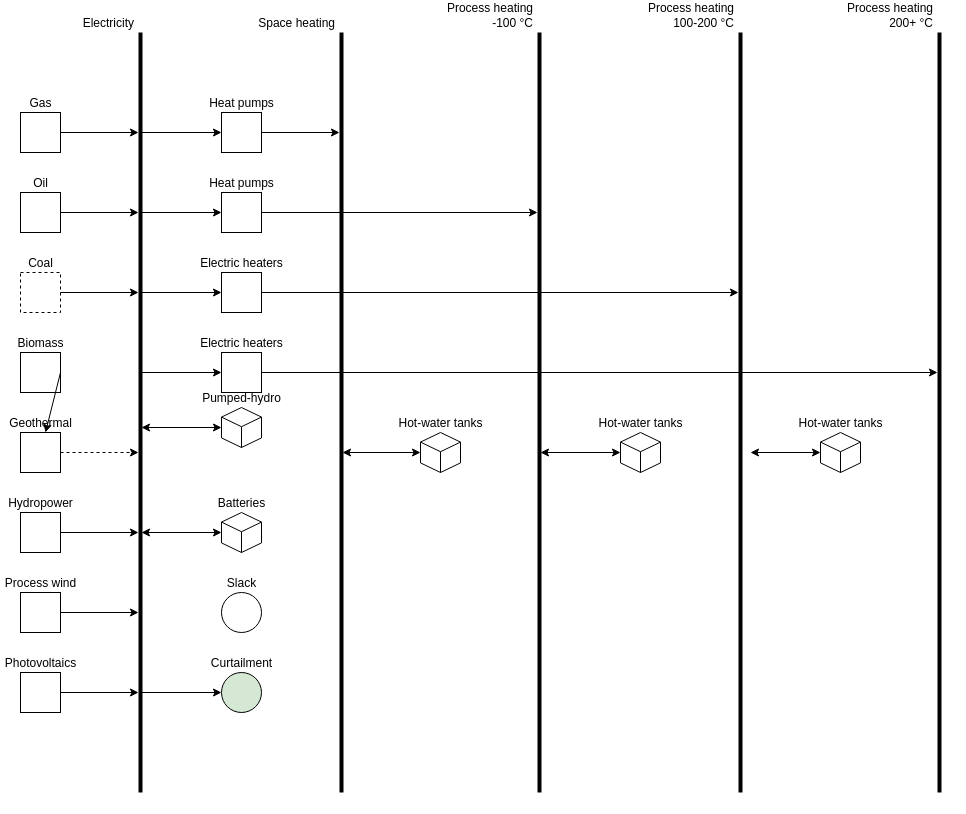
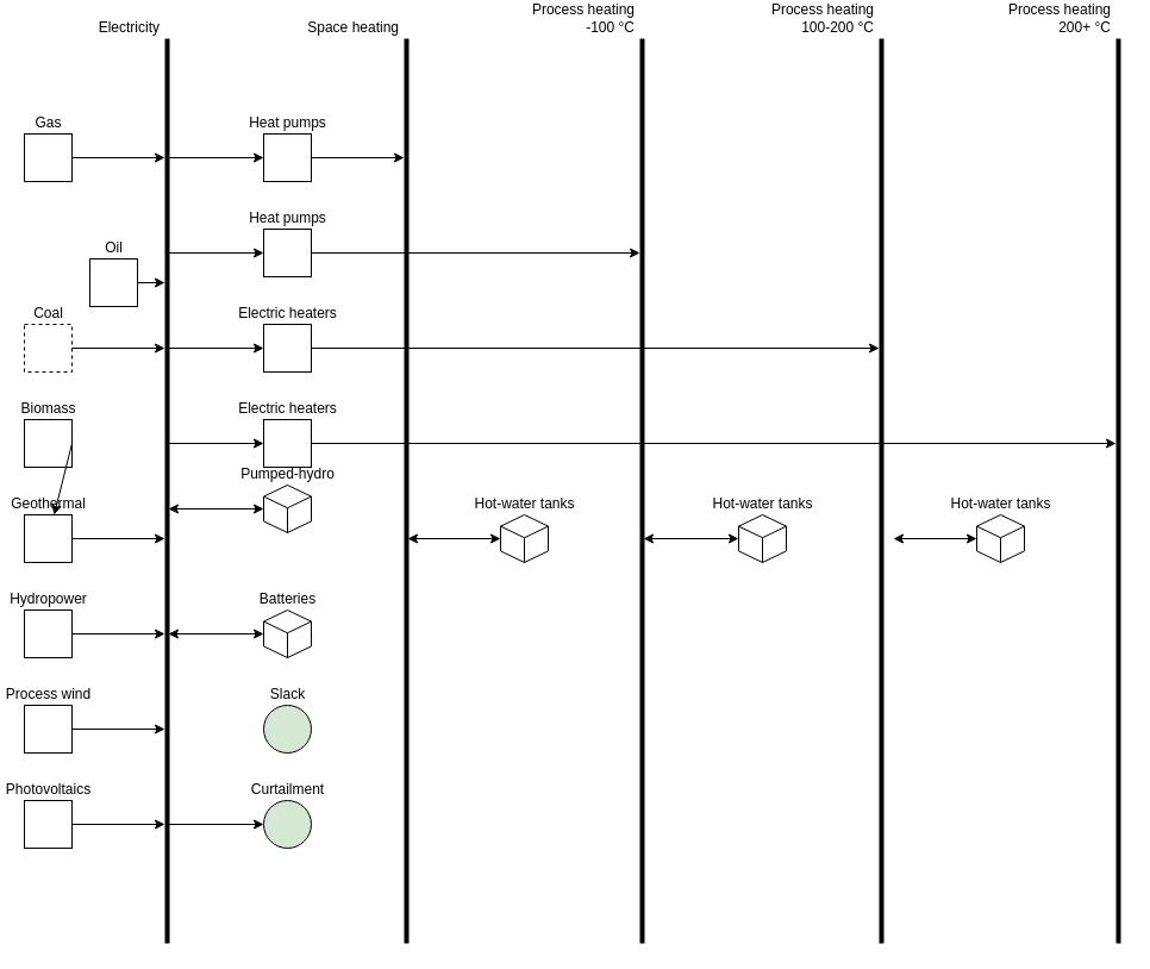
  <mxCell id="0" />
  <mxCell id="1" parent="0" />
  <mxCell id="2" value="Electricity" style="line;strokeWidth=4;direction=south;html=1;perimeter=backbonePerimeter;points=[];outlineConnect=0;labelPosition=left;verticalLabelPosition=top;align=right;verticalAlign=bottom;horizontal=1;spacingTop=8;spacing=2;" vertex="1" parent="1"><mxGeometry x="135" y="20" width="10" height="760" as="geometry" /></mxCell>
  <mxCell id="3" value="Space heating" style="line;strokeWidth=4;direction=south;html=1;perimeter=backbonePerimeter;points=[];outlineConnect=0;labelPosition=left;verticalLabelPosition=top;align=right;verticalAlign=bottom;horizontal=1;spacingTop=8;spacing=2;" vertex="1" parent="1"><mxGeometry x="336" y="20" width="10" height="760" as="geometry" /></mxCell>
  <mxCell id="4" value="Process heating&lt;br&gt;100-200 °C" style="line;strokeWidth=4;direction=south;html=1;perimeter=backbonePerimeter;points=[];outlineConnect=0;labelPosition=left;verticalLabelPosition=top;align=right;verticalAlign=bottom;horizontal=1;spacingTop=8;spacing=2;" vertex="1" parent="1"><mxGeometry x="735" y="20" width="10" height="760" as="geometry" /></mxCell>
  <mxCell id="5" value="Process heating&lt;br&gt;-100 °C" style="line;strokeWidth=4;direction=south;html=1;perimeter=backbonePerimeter;points=[];outlineConnect=0;labelPosition=left;verticalLabelPosition=top;align=right;verticalAlign=bottom;horizontal=1;spacingTop=8;spacing=2;" vertex="1" parent="1"><mxGeometry x="534" y="20" width="10" height="760" as="geometry" /></mxCell>
  <mxCell id="6" value="Process heating&lt;br&gt;200+&amp;nbsp;°C" style="line;strokeWidth=4;direction=south;html=1;perimeter=backbonePerimeter;points=[];outlineConnect=0;labelPosition=left;verticalLabelPosition=top;align=right;verticalAlign=bottom;horizontal=1;spacingTop=8;spacing=2;" vertex="1" parent="1"><mxGeometry x="934" y="20" width="10" height="760" as="geometry" /></mxCell>
  <mxCell id="7" value="Gas" style="rounded=0;html=1;verticalAlign=bottom;labelPosition=center;verticalLabelPosition=top;align=center;" vertex="1" parent="1"><mxGeometry x="20" y="100" width="40" height="40" as="geometry" /></mxCell>
- <mxCell id="8" value="Oil" style="rounded=0;html=1;verticalAlign=bottom;labelPosition=center;verticalLabelPosition=top;align=center;" vertex="1" parent="1"><mxGeometry x="20" y="180" width="40" height="40" as="geometry" /></mxCell>
+ <mxCell id="8" value="Oil" style="rounded=0;html=1;verticalAlign=bottom;labelPosition=center;verticalLabelPosition=top;align=center;" vertex="1" parent="1"><mxGeometry x="75" y="205" width="40" height="40" as="geometry" /></mxCell>
  <mxCell id="9" value="Coal" style="rounded=0;html=1;verticalAlign=bottom;labelPosition=center;verticalLabelPosition=top;align=center;dashed=1;" vertex="1" parent="1"><mxGeometry x="20" y="260" width="40" height="40" as="geometry" /></mxCell>
  <mxCell id="10" value="Biomass" style="rounded=0;html=1;verticalAlign=bottom;labelPosition=center;verticalLabelPosition=top;align=center;" vertex="1" parent="1"><mxGeometry x="20" y="340" width="40" height="40" as="geometry" /></mxCell>
  <mxCell id="11" value="Geothermal" style="rounded=0;html=1;verticalAlign=bottom;labelPosition=center;verticalLabelPosition=top;align=center;" vertex="1" parent="1"><mxGeometry x="20" y="420" width="40" height="40" as="geometry" /></mxCell>
  <mxCell id="12" value="Hydropower" style="rounded=0;html=1;verticalAlign=bottom;labelPosition=center;verticalLabelPosition=top;align=center;direction=south;" vertex="1" parent="1"><mxGeometry x="20" y="500" width="40" height="40" as="geometry" /></mxCell>
  <mxCell id="13" value="Process wind" style="rounded=0;html=1;verticalAlign=bottom;labelPosition=center;verticalLabelPosition=top;align=center;" vertex="1" parent="1"><mxGeometry x="20" y="580" width="40" height="40" as="geometry" /></mxCell>
  <mxCell id="14" value="Photovoltaics" style="rounded=0;html=1;verticalAlign=bottom;labelPosition=center;verticalLabelPosition=top;align=center;" vertex="1" parent="1"><mxGeometry x="20" y="660" width="40" height="40" as="geometry" /></mxCell>
  <mxCell id="15" value="" style="endArrow=classic;html=1;rounded=0;exitX=1;exitY=0.5;exitDx=0;exitDy=0;" edge="1" parent="1" source="7" target="2"><mxGeometry width="50" height="50" relative="1" as="geometry"><mxPoint x="460" y="470" as="sourcePoint" /><mxPoint x="510" y="420" as="targetPoint" /></mxGeometry></mxCell>
  <mxCell id="16" value="" style="endArrow=classic;html=1;rounded=0;exitX=1;exitY=0.5;exitDx=0;exitDy=0;" edge="1" parent="1" source="8" target="2"><mxGeometry width="50" height="50" relative="1" as="geometry"><mxPoint x="67" y="190" as="sourcePoint" /><mxPoint x="310" y="190" as="targetPoint" /></mxGeometry></mxCell>
  <mxCell id="17" value="" style="endArrow=classic;html=1;rounded=0;exitX=1;exitY=0.5;exitDx=0;exitDy=0;" edge="1" parent="1" source="9" target="2"><mxGeometry width="50" height="50" relative="1" as="geometry"><mxPoint x="80" y="140" as="sourcePoint" /><mxPoint x="323" y="140" as="targetPoint" /></mxGeometry></mxCell>
  <mxCell id="18" value="" style="endArrow=classic;html=1;rounded=0;exitX=1;exitY=0.5;exitDx=0;exitDy=0;" edge="1" parent="1" source="10" target="11"><mxGeometry width="50" height="50" relative="1" as="geometry"><mxPoint x="90" y="150" as="sourcePoint" /><mxPoint x="333" y="150" as="targetPoint" /></mxGeometry></mxCell>
- <mxCell id="19" value="" style="endArrow=classic;html=1;rounded=0;exitX=1;exitY=0.5;exitDx=0;exitDy=0;dashed=1;" edge="1" parent="1" source="11" target="2"><mxGeometry width="50" height="50" relative="1" as="geometry"><mxPoint x="100" y="160" as="sourcePoint" /><mxPoint x="343" y="160" as="targetPoint" /></mxGeometry></mxCell>
+ <mxCell id="19" value="" style="endArrow=classic;html=1;rounded=0;exitX=1;exitY=0.5;exitDx=0;exitDy=0;" edge="1" parent="1" source="11" target="2"><mxGeometry width="50" height="50" relative="1" as="geometry"><mxPoint x="100" y="160" as="sourcePoint" /><mxPoint x="343" y="160" as="targetPoint" /></mxGeometry></mxCell>
  <mxCell id="20" value="" style="endArrow=classic;html=1;rounded=0;exitX=0.5;exitY=0;exitDx=0;exitDy=0;" edge="1" parent="1" source="12" target="2"><mxGeometry width="50" height="50" relative="1" as="geometry"><mxPoint x="110" y="170" as="sourcePoint" /><mxPoint x="353" y="170" as="targetPoint" /></mxGeometry></mxCell>
  <mxCell id="21" value="" style="endArrow=classic;html=1;rounded=0;exitX=1;exitY=0.5;exitDx=0;exitDy=0;" edge="1" parent="1" source="13" target="2"><mxGeometry width="50" height="50" relative="1" as="geometry"><mxPoint x="120" y="180" as="sourcePoint" /><mxPoint x="363" y="180" as="targetPoint" /></mxGeometry></mxCell>
  <mxCell id="22" value="" style="endArrow=classic;html=1;rounded=0;exitX=1;exitY=0.5;exitDx=0;exitDy=0;" edge="1" parent="1" source="14" target="2"><mxGeometry width="50" height="50" relative="1" as="geometry"><mxPoint x="130" y="190" as="sourcePoint" /><mxPoint x="373" y="190" as="targetPoint" /></mxGeometry></mxCell>
  <mxCell id="23" value="Heat pumps" style="rounded=0;html=1;verticalAlign=bottom;labelPosition=center;verticalLabelPosition=top;align=center;" vertex="1" parent="1"><mxGeometry x="221" y="100" width="40" height="40" as="geometry" /></mxCell>
  <mxCell id="24" value="" style="endArrow=classic;html=1;rounded=0;entryX=0;entryY=0.5;entryDx=0;entryDy=0;" edge="1" parent="1" source="2" target="23"><mxGeometry width="50" height="50" relative="1" as="geometry"><mxPoint x="70" y="130" as="sourcePoint" /><mxPoint x="153" y="130" as="targetPoint" /></mxGeometry></mxCell>
  <mxCell id="25" value="" style="endArrow=classic;html=1;rounded=0;exitX=1;exitY=0.5;exitDx=0;exitDy=0;" edge="1" parent="1" source="23" target="3"><mxGeometry width="50" height="50" relative="1" as="geometry"><mxPoint x="80" y="140" as="sourcePoint" /><mxPoint x="163" y="140" as="targetPoint" /></mxGeometry></mxCell>
  <mxCell id="26" value="Heat pumps" style="rounded=0;html=1;verticalAlign=bottom;labelPosition=center;verticalLabelPosition=top;align=center;" vertex="1" parent="1"><mxGeometry x="221" y="180" width="40" height="40" as="geometry" /></mxCell>
  <mxCell id="27" value="" style="endArrow=classic;html=1;rounded=0;entryX=0;entryY=0.5;entryDx=0;entryDy=0;" edge="1" parent="1" source="2" target="26"><mxGeometry width="50" height="50" relative="1" as="geometry"><mxPoint x="160" y="200" as="sourcePoint" /><mxPoint x="310" y="130" as="targetPoint" /></mxGeometry></mxCell>
  <mxCell id="28" value="" style="endArrow=classic;html=1;rounded=0;exitX=1;exitY=0.5;exitDx=0;exitDy=0;" edge="1" parent="1" source="26" target="5"><mxGeometry width="50" height="50" relative="1" as="geometry"><mxPoint x="166" y="140" as="sourcePoint" /><mxPoint x="320" y="140" as="targetPoint" /></mxGeometry></mxCell>
  <mxCell id="29" value="Electric heaters" style="rounded=0;html=1;verticalAlign=bottom;labelPosition=center;verticalLabelPosition=top;align=center;" vertex="1" parent="1"><mxGeometry x="221" y="260" width="40" height="40" as="geometry" /></mxCell>
  <mxCell id="30" value="" style="endArrow=classic;html=1;rounded=0;entryX=0;entryY=0.5;entryDx=0;entryDy=0;" edge="1" parent="1" source="2" target="29"><mxGeometry width="50" height="50" relative="1" as="geometry"><mxPoint x="156" y="210" as="sourcePoint" /><mxPoint x="310" y="210" as="targetPoint" /></mxGeometry></mxCell>
  <mxCell id="31" value="" style="endArrow=classic;html=1;rounded=0;exitX=1;exitY=0.5;exitDx=0;exitDy=0;" edge="1" parent="1" source="29" target="4"><mxGeometry width="50" height="50" relative="1" as="geometry"><mxPoint x="166" y="220" as="sourcePoint" /><mxPoint x="320" y="220" as="targetPoint" /></mxGeometry></mxCell>
  <mxCell id="32" value="Electric heaters" style="rounded=0;html=1;verticalAlign=bottom;labelPosition=center;verticalLabelPosition=top;align=center;" vertex="1" parent="1"><mxGeometry x="221" y="340" width="40" height="40" as="geometry" /></mxCell>
  <mxCell id="33" value="" style="endArrow=classic;html=1;rounded=0;entryX=0;entryY=0.5;entryDx=0;entryDy=0;" edge="1" parent="1" source="2" target="32"><mxGeometry width="50" height="50" relative="1" as="geometry"><mxPoint x="210" y="420" as="sourcePoint" /><mxPoint x="310" y="290" as="targetPoint" /></mxGeometry></mxCell>
  <mxCell id="34" value="" style="endArrow=classic;html=1;rounded=0;exitX=1;exitY=0.5;exitDx=0;exitDy=0;" edge="1" parent="1" source="32" target="6"><mxGeometry width="50" height="50" relative="1" as="geometry"><mxPoint x="166" y="300" as="sourcePoint" /><mxPoint x="320" y="300" as="targetPoint" /></mxGeometry></mxCell>
  <mxCell id="35" value="Pumped-hydro" style="html=1;shape=isoCube2;backgroundOutline=1;isoAngle=15;labelPosition=center;verticalLabelPosition=top;align=center;verticalAlign=bottom;" vertex="1" parent="1"><mxGeometry x="221" y="395" width="40" height="40" as="geometry" /></mxCell>
  <mxCell id="36" value="Batteries" style="html=1;shape=isoCube2;backgroundOutline=1;isoAngle=15;labelPosition=center;verticalLabelPosition=top;align=center;verticalAlign=bottom;" vertex="1" parent="1"><mxGeometry x="221" y="500" width="40" height="40" as="geometry" /></mxCell>
  <mxCell id="37" value="Hot-water tanks" style="html=1;shape=isoCube2;backgroundOutline=1;isoAngle=15;labelPosition=center;verticalLabelPosition=top;align=center;verticalAlign=bottom;" vertex="1" parent="1"><mxGeometry x="420" y="420" width="40" height="40" as="geometry" /></mxCell>
  <mxCell id="38" value="Hot-water tanks" style="html=1;shape=isoCube2;backgroundOutline=1;isoAngle=15;labelPosition=center;verticalLabelPosition=top;align=center;verticalAlign=bottom;" vertex="1" parent="1"><mxGeometry x="620" y="420" width="40" height="40" as="geometry" /></mxCell>
  <mxCell id="39" value="Hot-water tanks" style="html=1;shape=isoCube2;backgroundOutline=1;isoAngle=15;labelPosition=center;verticalLabelPosition=top;align=center;verticalAlign=bottom;" vertex="1" parent="1"><mxGeometry x="820" y="420" width="40" height="40" as="geometry" /></mxCell>
  <mxCell id="40" value="" style="endArrow=classic;startArrow=classic;html=1;rounded=0;entryX=0;entryY=0.5;entryDx=0;entryDy=0;entryPerimeter=0;" edge="1" parent="1" source="2" target="35"><mxGeometry width="50" height="50" relative="1" as="geometry"><mxPoint x="160" y="450" as="sourcePoint" /><mxPoint x="510" y="420" as="targetPoint" /></mxGeometry></mxCell>
  <mxCell id="41" value="" style="endArrow=classic;startArrow=classic;html=1;rounded=0;entryX=0;entryY=0.5;entryDx=0;entryDy=0;entryPerimeter=0;" edge="1" parent="1" source="2" target="36"><mxGeometry width="50" height="50" relative="1" as="geometry"><mxPoint x="150" y="520" as="sourcePoint" /><mxPoint x="231" y="450" as="targetPoint" /></mxGeometry></mxCell>
  <mxCell id="42" value="" style="endArrow=classic;startArrow=classic;html=1;rounded=0;entryX=0;entryY=0.5;entryDx=0;entryDy=0;entryPerimeter=0;" edge="1" parent="1" source="3" target="37"><mxGeometry width="50" height="50" relative="1" as="geometry"><mxPoint x="161" y="460" as="sourcePoint" /><mxPoint x="241" y="460" as="targetPoint" /></mxGeometry></mxCell>
  <mxCell id="43" value="" style="endArrow=classic;startArrow=classic;html=1;rounded=0;entryX=0;entryY=0.5;entryDx=0;entryDy=0;entryPerimeter=0;" edge="1" parent="1" source="5" target="38"><mxGeometry width="50" height="50" relative="1" as="geometry"><mxPoint x="171" y="470" as="sourcePoint" /><mxPoint x="251" y="470" as="targetPoint" /></mxGeometry></mxCell>
  <mxCell id="44" value="" style="endArrow=classic;startArrow=classic;html=1;rounded=0;entryX=0;entryY=0.5;entryDx=0;entryDy=0;entryPerimeter=0;" edge="1" parent="1" target="39"><mxGeometry width="50" height="50" relative="1" as="geometry"><mxPoint x="750" y="440" as="sourcePoint" /><mxPoint x="261" y="480" as="targetPoint" /></mxGeometry></mxCell>
- <mxCell id="45" value="Slack" style="ellipse;html=1;aspect=fixed;labelPosition=center;verticalLabelPosition=top;align=center;verticalAlign=bottom;" vertex="1" parent="1"><mxGeometry x="221" y="580" width="40" height="40" as="geometry" /></mxCell>
+ <mxCell id="45" value="Slack" style="ellipse;html=1;aspect=fixed;labelPosition=center;verticalLabelPosition=top;align=center;verticalAlign=bottom;fillColor=#d5e8d4;" vertex="1" parent="1"><mxGeometry x="221" y="580" width="40" height="40" as="geometry" /></mxCell>
  <mxCell id="46" value="Curtailment" style="ellipse;html=1;aspect=fixed;labelPosition=center;verticalLabelPosition=top;align=center;verticalAlign=bottom;fillColor=#d5e8d4;" vertex="1" parent="1"><mxGeometry x="221" y="660" width="40" height="40" as="geometry" /></mxCell>
  <mxCell id="47" value="" style="endArrow=classic;html=1;rounded=0;entryX=0;entryY=0.5;entryDx=0;entryDy=0;" edge="1" parent="1" source="2" target="46"><mxGeometry width="50" height="50" relative="1" as="geometry"><mxPoint x="80" y="620" as="sourcePoint" /><mxPoint x="158" y="620" as="targetPoint" /></mxGeometry></mxCell>
